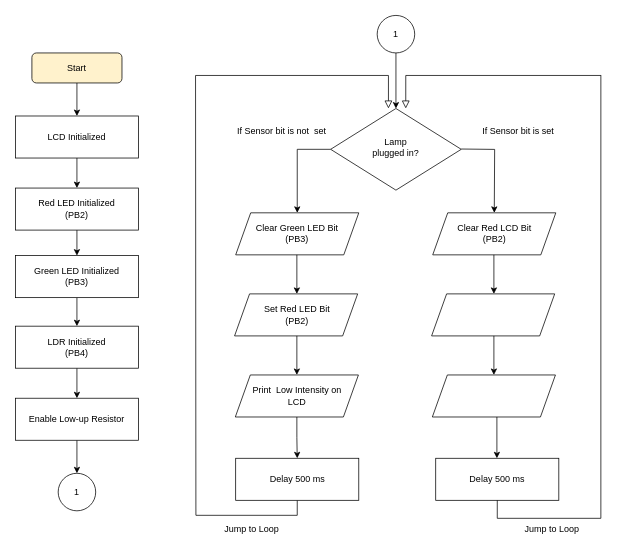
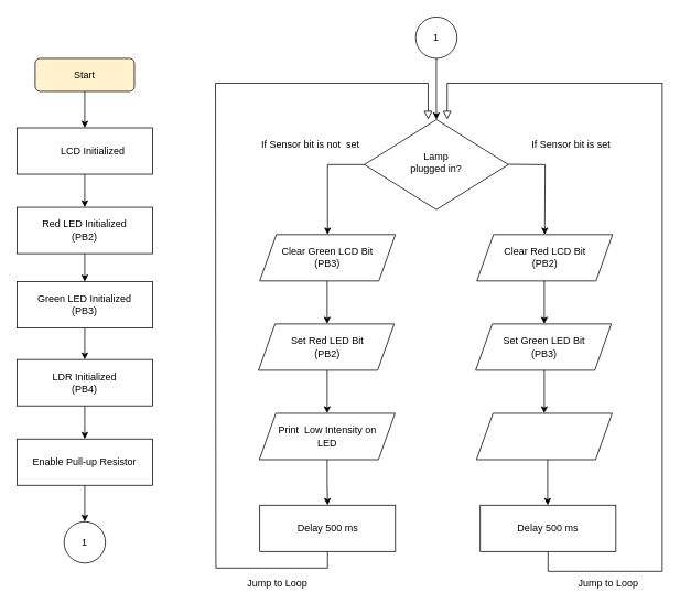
  <mxCell id="0" />
  <mxCell id="1" parent="0" />
  <mxCell id="2" value="" style="edgeStyle=orthogonalEdgeStyle;rounded=0;orthogonalLoop=1;jettySize=auto;html=1;" edge="1" parent="1" source="3" target="43"><mxGeometry relative="1" as="geometry" /></mxCell>
  <mxCell id="3" value="" style="shape=parallelogram;perimeter=parallelogramPerimeter;whiteSpace=wrap;html=1;fixedSize=1;" vertex="1" parent="1"><mxGeometry x="313" y="499" width="164" height="56" as="geometry" /></mxCell>
  <mxCell id="4" value="" style="shape=parallelogram;perimeter=parallelogramPerimeter;whiteSpace=wrap;html=1;fixedSize=1;" vertex="1" parent="1"><mxGeometry x="312" y="391" width="164" height="56" as="geometry" /></mxCell>
  <mxCell id="5" value="" style="shape=parallelogram;perimeter=parallelogramPerimeter;whiteSpace=wrap;html=1;fixedSize=1;" vertex="1" parent="1"><mxGeometry x="313.5" y="283" width="164" height="56" as="geometry" /></mxCell>
  <mxCell id="6" style="edgeStyle=orthogonalEdgeStyle;rounded=0;orthogonalLoop=1;jettySize=auto;html=1;exitX=0.5;exitY=1;exitDx=0;exitDy=0;entryX=0.5;entryY=0;entryDx=0;entryDy=0;" edge="1" parent="1" source="7" target="10"><mxGeometry relative="1" as="geometry" /></mxCell>
  <mxCell id="7" value="Start" style="rounded=1;whiteSpace=wrap;html=1;fontSize=12;glass=0;strokeWidth=1;shadow=0;fillColor=#fff2cc;" parent="1" vertex="1"><mxGeometry x="42" y="70" width="120" height="40" as="geometry" /></mxCell>
  <mxCell id="8" value="" style="edgeStyle=orthogonalEdgeStyle;rounded=0;html=1;jettySize=auto;orthogonalLoop=1;fontSize=11;endArrow=block;endFill=0;endSize=8;strokeWidth=1;shadow=0;labelBackgroundColor=none;entryX=0.5;entryY=0;entryDx=0;entryDy=0;" parent="1" edge="1"><mxGeometry y="10" relative="1" as="geometry"><mxPoint as="offset" /><mxPoint x="260" y="100" as="sourcePoint" /><mxPoint x="517" y="144" as="targetPoint" /><Array as="points"><mxPoint x="517" y="100" /></Array></mxGeometry></mxCell>
  <mxCell id="9" style="edgeStyle=orthogonalEdgeStyle;rounded=0;orthogonalLoop=1;jettySize=auto;html=1;exitX=0.5;exitY=1;exitDx=0;exitDy=0;entryX=0.5;entryY=0;entryDx=0;entryDy=0;" edge="1" parent="1" source="10" target="13"><mxGeometry relative="1" as="geometry" /></mxCell>
  <mxCell id="10" value="" style="rounded=0;whiteSpace=wrap;html=1;" vertex="1" parent="1"><mxGeometry x="20" y="154" width="164" height="56" as="geometry" /></mxCell>
- <mxCell id="11" value="LCD Initialized" style="text;html=1;strokeColor=none;fillColor=none;align=center;verticalAlign=middle;whiteSpace=wrap;rounded=0;" vertex="1" parent="1"><mxGeometry x="52" y="167" width="100" height="30" as="geometry" /></mxCell>
+ <mxCell id="11" value="LCD Initialized" style="text;html=1;strokeColor=none;fillColor=none;align=center;verticalAlign=middle;whiteSpace=wrap;rounded=0;" vertex="1" parent="1"><mxGeometry x="62" y="167" width="100" height="30" as="geometry" /></mxCell>
  <mxCell id="12" style="edgeStyle=orthogonalEdgeStyle;rounded=0;orthogonalLoop=1;jettySize=auto;html=1;exitX=0.5;exitY=1;exitDx=0;exitDy=0;entryX=0.5;entryY=0;entryDx=0;entryDy=0;" edge="1" parent="1" source="13" target="16"><mxGeometry relative="1" as="geometry" /></mxCell>
  <mxCell id="13" value="" style="rounded=0;whiteSpace=wrap;html=1;" vertex="1" parent="1"><mxGeometry x="20" y="250" width="164" height="56" as="geometry" /></mxCell>
  <mxCell id="14" value="Red LED Initialized (PB2)" style="text;html=1;strokeColor=none;fillColor=none;align=center;verticalAlign=middle;whiteSpace=wrap;rounded=0;" vertex="1" parent="1"><mxGeometry x="37" y="263" width="130" height="30" as="geometry" /></mxCell>
  <mxCell id="15" style="edgeStyle=orthogonalEdgeStyle;rounded=0;orthogonalLoop=1;jettySize=auto;html=1;exitX=0.5;exitY=1;exitDx=0;exitDy=0;entryX=0.5;entryY=0;entryDx=0;entryDy=0;" edge="1" parent="1" source="16" target="19"><mxGeometry relative="1" as="geometry" /></mxCell>
  <mxCell id="16" value="" style="rounded=0;whiteSpace=wrap;html=1;" vertex="1" parent="1"><mxGeometry x="20" y="340" width="164" height="56" as="geometry" /></mxCell>
  <mxCell id="17" value="Green LED Initialized (PB3)" style="text;html=1;strokeColor=none;fillColor=none;align=center;verticalAlign=middle;whiteSpace=wrap;rounded=0;" vertex="1" parent="1"><mxGeometry x="37" y="353" width="130" height="30" as="geometry" /></mxCell>
  <mxCell id="18" style="edgeStyle=orthogonalEdgeStyle;rounded=0;orthogonalLoop=1;jettySize=auto;html=1;exitX=0.5;exitY=1;exitDx=0;exitDy=0;entryX=0.5;entryY=0;entryDx=0;entryDy=0;" edge="1" parent="1" source="19" target="22"><mxGeometry relative="1" as="geometry" /></mxCell>
  <mxCell id="19" value="" style="rounded=0;whiteSpace=wrap;html=1;" vertex="1" parent="1"><mxGeometry x="20" y="434" width="164" height="56" as="geometry" /></mxCell>
  <mxCell id="20" value="LDR Initialized &lt;br&gt;(PB4)" style="text;html=1;strokeColor=none;fillColor=none;align=center;verticalAlign=middle;whiteSpace=wrap;rounded=0;" vertex="1" parent="1"><mxGeometry x="37" y="447" width="130" height="30" as="geometry" /></mxCell>
  <mxCell id="21" style="edgeStyle=orthogonalEdgeStyle;rounded=0;orthogonalLoop=1;jettySize=auto;html=1;exitX=0.5;exitY=1;exitDx=0;exitDy=0;entryX=0.5;entryY=0;entryDx=0;entryDy=0;" edge="1" parent="1" source="22" target="24"><mxGeometry relative="1" as="geometry" /></mxCell>
  <mxCell id="22" value="" style="rounded=0;whiteSpace=wrap;html=1;" vertex="1" parent="1"><mxGeometry x="20" y="530" width="164" height="56" as="geometry" /></mxCell>
- <mxCell id="23" value="Enable Low-up Resistor" style="text;html=1;strokeColor=none;fillColor=none;align=center;verticalAlign=middle;whiteSpace=wrap;rounded=0;" vertex="1" parent="1"><mxGeometry x="37" y="543" width="130" height="30" as="geometry" /></mxCell>
+ <mxCell id="23" value="Enable Pull-up Resistor" style="text;html=1;strokeColor=none;fillColor=none;align=center;verticalAlign=middle;whiteSpace=wrap;rounded=0;" vertex="1" parent="1"><mxGeometry x="37" y="543" width="130" height="30" as="geometry" /></mxCell>
  <mxCell id="24" value="1" style="ellipse;whiteSpace=wrap;html=1;aspect=fixed;" vertex="1" parent="1"><mxGeometry x="77" y="630" width="50" height="50" as="geometry" /></mxCell>
  <mxCell id="25" style="edgeStyle=orthogonalEdgeStyle;rounded=0;orthogonalLoop=1;jettySize=auto;html=1;exitX=0;exitY=0.5;exitDx=0;exitDy=0;entryX=0.5;entryY=0;entryDx=0;entryDy=0;" edge="1" parent="1" source="26" target="5"><mxGeometry relative="1" as="geometry" /></mxCell>
  <mxCell id="26" value="Lamp&lt;br&gt;plugged in?" style="rhombus;whiteSpace=wrap;html=1;shadow=0;fontFamily=Helvetica;fontSize=12;align=center;strokeWidth=1;spacing=6;spacingTop=-4;" vertex="1" parent="1"><mxGeometry x="440" y="144" width="174" height="108.8" as="geometry" /></mxCell>
  <mxCell id="27" value="If Sensor bit is set" style="text;html=1;strokeColor=none;fillColor=none;align=center;verticalAlign=middle;whiteSpace=wrap;rounded=0;" vertex="1" parent="1"><mxGeometry x="640" y="160" width="100" height="30" as="geometry" /></mxCell>
  <mxCell id="28" style="edgeStyle=orthogonalEdgeStyle;rounded=0;orthogonalLoop=1;jettySize=auto;html=1;exitX=0.5;exitY=1;exitDx=0;exitDy=0;entryX=0.5;entryY=0;entryDx=0;entryDy=0;" edge="1" parent="1"><mxGeometry relative="1" as="geometry"><mxPoint x="395" y="339" as="sourcePoint" /><mxPoint x="395" y="391" as="targetPoint" /></mxGeometry></mxCell>
  <mxCell id="29" value="If Sensor bit is not&amp;nbsp; set" style="text;html=1;strokeColor=none;fillColor=none;align=center;verticalAlign=middle;whiteSpace=wrap;rounded=0;" vertex="1" parent="1"><mxGeometry x="306" y="160" width="138" height="30" as="geometry" /></mxCell>
- <mxCell id="30" value="Clear Green LED Bit (PB3)" style="text;html=1;strokeColor=none;fillColor=none;align=center;verticalAlign=middle;whiteSpace=wrap;rounded=0;" vertex="1" parent="1"><mxGeometry x="334" y="296" width="123" height="30" as="geometry" /></mxCell>
+ <mxCell id="30" value="Clear Green LCD Bit (PB3)" style="text;html=1;strokeColor=none;fillColor=none;align=center;verticalAlign=middle;whiteSpace=wrap;rounded=0;" vertex="1" parent="1"><mxGeometry x="334" y="296" width="123" height="30" as="geometry" /></mxCell>
  <mxCell id="31" value="Set Red LED Bit (PB2)" style="text;html=1;strokeColor=none;fillColor=none;align=center;verticalAlign=middle;whiteSpace=wrap;rounded=0;" vertex="1" parent="1"><mxGeometry x="333.5" y="404" width="123" height="30" as="geometry" /></mxCell>
  <mxCell id="32" style="edgeStyle=orthogonalEdgeStyle;rounded=0;orthogonalLoop=1;jettySize=auto;html=1;exitX=0.5;exitY=1;exitDx=0;exitDy=0;entryX=0.5;entryY=0;entryDx=0;entryDy=0;" edge="1" parent="1"><mxGeometry relative="1" as="geometry"><mxPoint x="395" y="447" as="sourcePoint" /><mxPoint x="395" y="499" as="targetPoint" /></mxGeometry></mxCell>
- <mxCell id="33" value="Print&amp;nbsp; Low Intensity on LCD" style="text;html=1;strokeColor=none;fillColor=none;align=center;verticalAlign=middle;whiteSpace=wrap;rounded=0;" vertex="1" parent="1"><mxGeometry x="333.5" y="512" width="123" height="30" as="geometry" /></mxCell>
+ <mxCell id="33" value="Print&amp;nbsp; Low Intensity on LED" style="text;html=1;strokeColor=none;fillColor=none;align=center;verticalAlign=middle;whiteSpace=wrap;rounded=0;" vertex="1" parent="1"><mxGeometry x="333.5" y="512" width="123" height="30" as="geometry" /></mxCell>
  <mxCell id="34" value="" style="shape=parallelogram;perimeter=parallelogramPerimeter;whiteSpace=wrap;html=1;fixedSize=1;" vertex="1" parent="1"><mxGeometry x="575.5" y="499" width="164" height="56" as="geometry" /></mxCell>
  <mxCell id="35" value="" style="shape=parallelogram;perimeter=parallelogramPerimeter;whiteSpace=wrap;html=1;fixedSize=1;" vertex="1" parent="1"><mxGeometry x="574.5" y="391" width="164" height="56" as="geometry" /></mxCell>
  <mxCell id="36" value="" style="shape=parallelogram;perimeter=parallelogramPerimeter;whiteSpace=wrap;html=1;fixedSize=1;" vertex="1" parent="1"><mxGeometry x="576" y="283" width="164" height="56" as="geometry" /></mxCell>
  <mxCell id="37" style="edgeStyle=orthogonalEdgeStyle;rounded=0;orthogonalLoop=1;jettySize=auto;html=1;exitX=0.5;exitY=1;exitDx=0;exitDy=0;entryX=0.5;entryY=0;entryDx=0;entryDy=0;" edge="1" parent="1"><mxGeometry relative="1" as="geometry"><mxPoint x="657.5" y="339" as="sourcePoint" /><mxPoint x="657.5" y="391" as="targetPoint" /></mxGeometry></mxCell>
  <mxCell id="38" value="Clear Red LCD Bit (PB2)" style="text;html=1;strokeColor=none;fillColor=none;align=center;verticalAlign=middle;whiteSpace=wrap;rounded=0;" vertex="1" parent="1"><mxGeometry x="596.5" y="296" width="123" height="30" as="geometry" /></mxCell>
+ <mxCell id="39" value="Set Green LED Bit (PB3)" style="text;html=1;strokeColor=none;fillColor=none;align=center;verticalAlign=middle;whiteSpace=wrap;rounded=0;" vertex="1" parent="1"><mxGeometry x="596" y="404" width="123" height="30" as="geometry" /></mxCell>
  <mxCell id="40" style="edgeStyle=orthogonalEdgeStyle;rounded=0;orthogonalLoop=1;jettySize=auto;html=1;exitX=0.5;exitY=1;exitDx=0;exitDy=0;entryX=0.5;entryY=0;entryDx=0;entryDy=0;" edge="1" parent="1"><mxGeometry relative="1" as="geometry"><mxPoint x="657.5" y="447" as="sourcePoint" /><mxPoint x="657.5" y="499" as="targetPoint" /></mxGeometry></mxCell>
  <mxCell id="41" style="edgeStyle=orthogonalEdgeStyle;rounded=0;orthogonalLoop=1;jettySize=auto;html=1;exitX=0;exitY=0.5;exitDx=0;exitDy=0;entryX=0.5;entryY=0;entryDx=0;entryDy=0;" edge="1" parent="1"><mxGeometry relative="1" as="geometry"><mxPoint x="614" y="197.998" as="sourcePoint" /><mxPoint x="658" y="282.998" as="targetPoint" /></mxGeometry></mxCell>
  <mxCell id="42" style="edgeStyle=orthogonalEdgeStyle;rounded=0;orthogonalLoop=1;jettySize=auto;html=1;exitX=0.5;exitY=1;exitDx=0;exitDy=0;endArrow=none;endFill=0;" edge="1" parent="1" source="43"><mxGeometry relative="1" as="geometry"><mxPoint x="260" y="100" as="targetPoint" /></mxGeometry></mxCell>
  <mxCell id="43" value="Delay 500 ms" style="whiteSpace=wrap;html=1;" vertex="1" parent="1"><mxGeometry x="313.5" y="610" width="164" height="56" as="geometry" /></mxCell>
  <mxCell id="44" value="" style="edgeStyle=orthogonalEdgeStyle;rounded=0;orthogonalLoop=1;jettySize=auto;html=1;" edge="1" parent="1" target="45"><mxGeometry relative="1" as="geometry"><mxPoint x="661.5" y="555" as="sourcePoint" /></mxGeometry></mxCell>
  <mxCell id="45" value="Delay 500 ms" style="whiteSpace=wrap;html=1;" vertex="1" parent="1"><mxGeometry x="580" y="610" width="164" height="56" as="geometry" /></mxCell>
  <mxCell id="46" value="" style="edgeStyle=orthogonalEdgeStyle;rounded=0;html=1;jettySize=auto;orthogonalLoop=1;fontSize=11;endArrow=block;endFill=0;endSize=8;strokeWidth=1;shadow=0;labelBackgroundColor=none;entryX=0.5;entryY=0;entryDx=0;entryDy=0;" edge="1" parent="1"><mxGeometry y="10" relative="1" as="geometry"><mxPoint as="offset" /><mxPoint x="800" y="100" as="sourcePoint" /><mxPoint x="540.065" y="144" as="targetPoint" /><Array as="points"><mxPoint x="540.065" y="100" /></Array></mxGeometry></mxCell>
  <mxCell id="47" style="edgeStyle=orthogonalEdgeStyle;rounded=0;orthogonalLoop=1;jettySize=auto;html=1;endArrow=none;endFill=0;exitX=0.5;exitY=1;exitDx=0;exitDy=0;" edge="1" parent="1" source="45"><mxGeometry relative="1" as="geometry"><mxPoint x="800" y="99.46" as="targetPoint" /><mxPoint x="800" y="720" as="sourcePoint" /><Array as="points"><mxPoint x="662" y="690" /><mxPoint x="800" y="690" /></Array></mxGeometry></mxCell>
  <mxCell id="48" value="" style="edgeStyle=orthogonalEdgeStyle;rounded=0;orthogonalLoop=1;jettySize=auto;html=1;" edge="1" parent="1" source="49" target="26"><mxGeometry relative="1" as="geometry" /></mxCell>
  <mxCell id="49" value="1" style="ellipse;whiteSpace=wrap;html=1;aspect=fixed;" vertex="1" parent="1"><mxGeometry x="502" y="20" width="50" height="50" as="geometry" /></mxCell>
  <mxCell id="50" value="Jump to Loop" style="text;html=1;strokeColor=none;fillColor=none;align=center;verticalAlign=middle;whiteSpace=wrap;rounded=0;" vertex="1" parent="1"><mxGeometry x="280" y="690" width="110" height="30" as="geometry" /></mxCell>
  <mxCell id="51" value="Jump to Loop" style="text;html=1;strokeColor=none;fillColor=none;align=center;verticalAlign=middle;whiteSpace=wrap;rounded=0;" vertex="1" parent="1"><mxGeometry x="680" y="690" width="110" height="30" as="geometry" /></mxCell>
